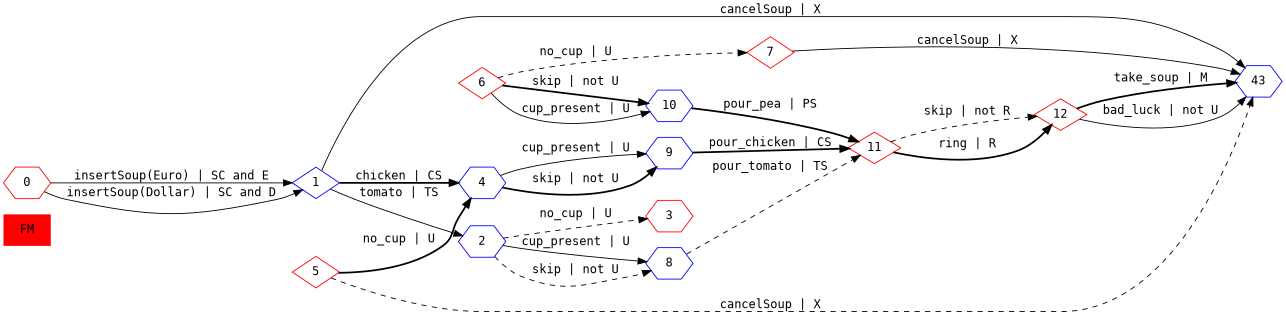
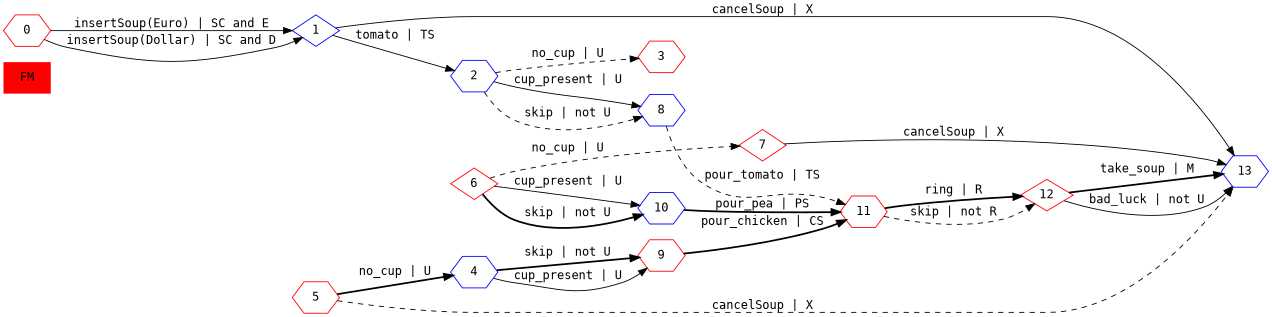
  digraph {
    FM="(M <=> True) and (O <=> M) and (R => M) and (SC <=> M) and (X => M) and (E xor D) and (U => SC) and (S <=> SC) and (CS or PS or TS or (not S)) and (P => R) and ((D and SC) => U)"
    fontname="DejaVu Sans Mono"
    rankdir=LR
    node [color=red fontname="DejaVu Sans Mono" shape=hexagon]
    edge [fontname="DejaVu Sans Mono" style=solid]
    n1 [label=FM shape=plaintext style=filled]
    0 [initial=True]
    1 [color=blue shape=diamond]
-   13 [color=blue label=43]
+   13 [color=blue]
    2 [color=blue]
    4 [color=blue]
    3
    8 [color=blue]
-   9 [color=blue]
+   9
    6 [shape=diamond]
    7 [shape=diamond]
    10 [color=blue]
-   11 [shape=diamond]
-   5 [shape=diamond]
+   11
+   5
    12 [shape=diamond]
    0 -> 1 [label="insertSoup(Euro) | SC and E"]
    0 -> 1 [label="insertSoup(Dollar) | SC and D"]
    1 -> 13 [label="cancelSoup | X"]
    1 -> 2 [label="tomato | TS"]
-   1 -> 4 [label="chicken | CS" style=bold]
    2 -> 3 [label="no_cup | U" style=dashed]
    2 -> 8 [label="cup_present | U"]
    2 -> 8 [label="skip | not U" style=dashed]
    4 -> 9 [label="cup_present | U"]
    4 -> 9 [label="skip | not U" style=bold]
    8 -> 11 [label="pour_tomato | TS" style=dashed]
    9 -> 11 [label="pour_chicken | CS" style=bold]
    6 -> 7 [label="no_cup | U" style=dashed]
    6 -> 10 [label="cup_present | U"]
    6 -> 10 [label="skip | not U" style=bold]
    7 -> 13 [label="cancelSoup | X"]
    10 -> 11 [label="pour_pea | PS" style=bold]
    11 -> 12 [label="skip | not R" style=dashed]
    11 -> 12 [label="ring | R" style=bold]
    5 -> 13 [label="cancelSoup | X" style=dashed]
    5 -> 4 [label="no_cup | U" style=bold]
    12 -> 13 [label="take_soup | M" style=bold]
    12 -> 13 [label="bad_luck | not U"]
  }
